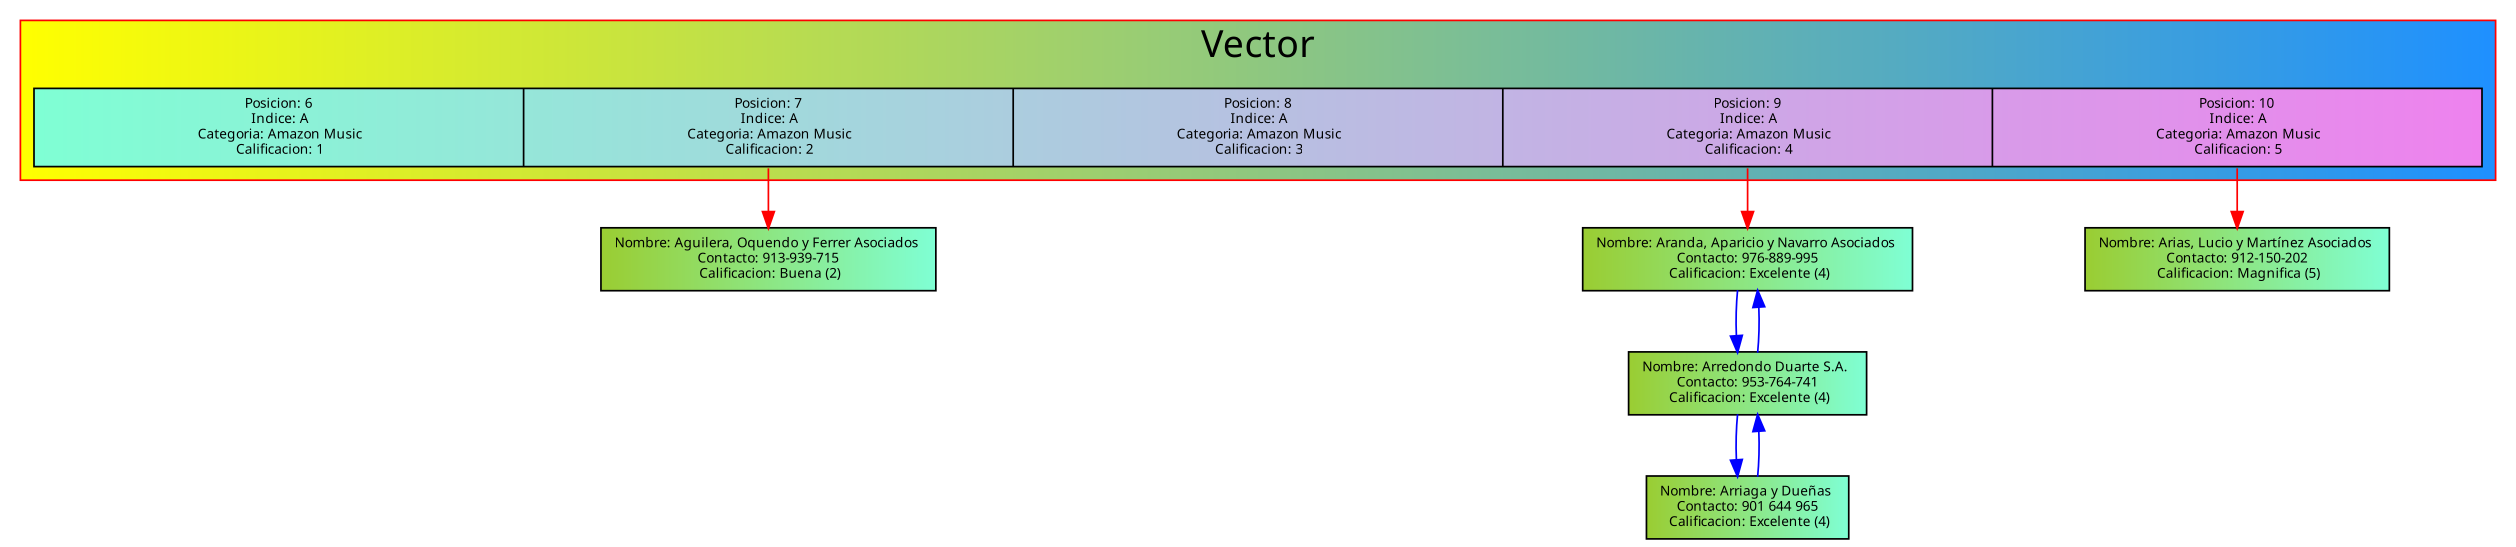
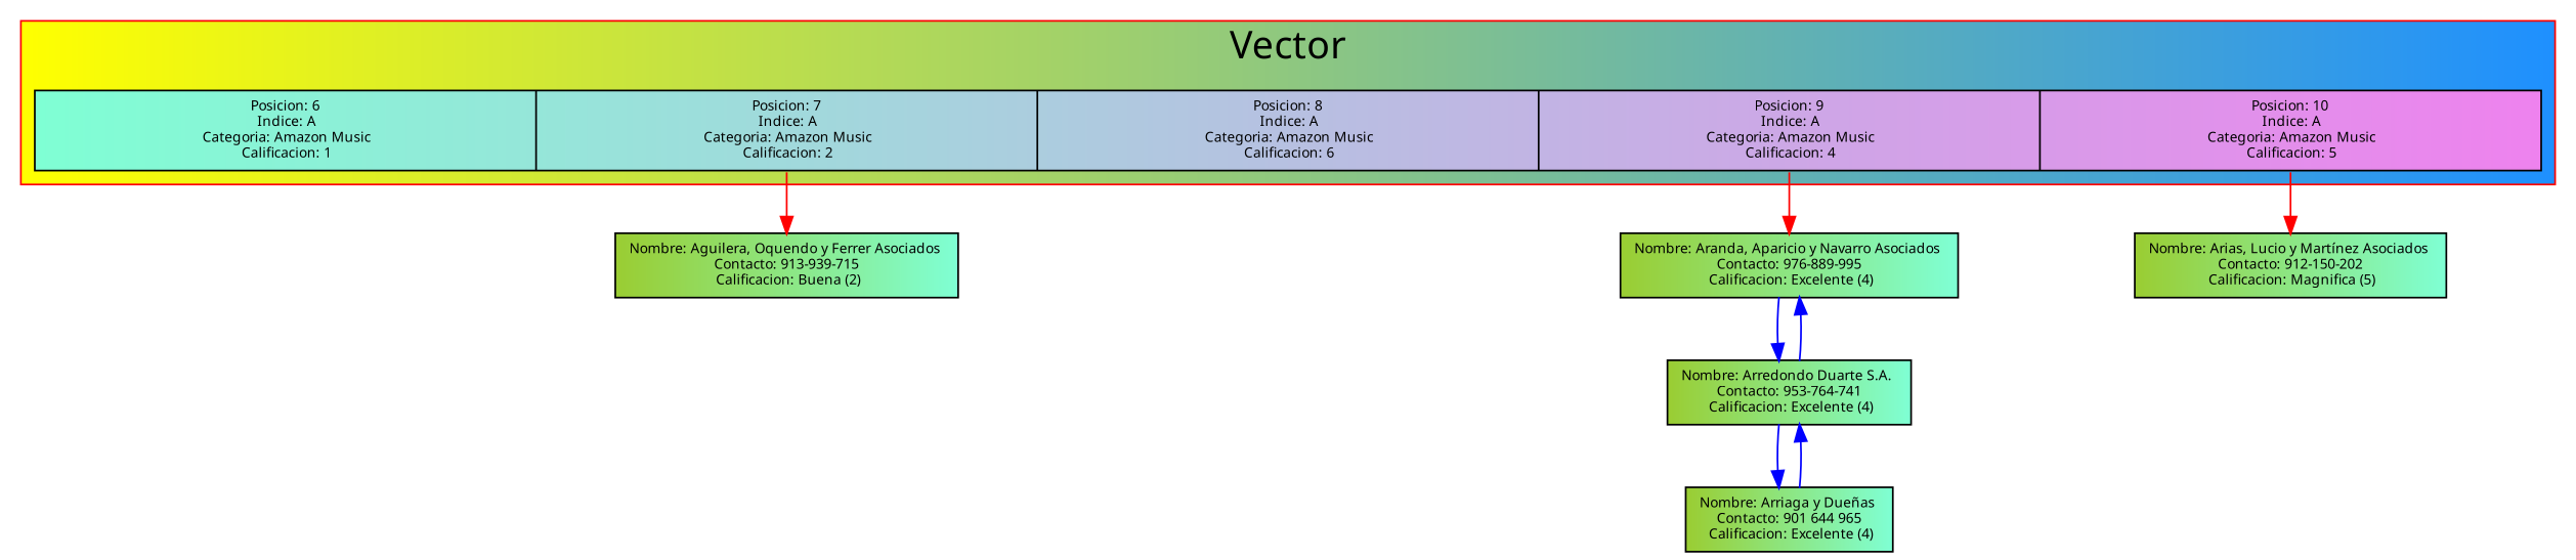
  digraph {
    color=red
    fontname=Verdana
    fontsize=22
    node [fillcolor="yellowgreen:aquamarine" fontname=Verdana fontsize=8 shape=record style=filled]
    edge [color=blue]
-   n1 [fillcolor="aquamarine:violet" label="<5>Posicion: 6\n Indice: A\n Categoria: Amazon Music\n Calificacion: 1|<6>Posicion: 7\n Indice: A\n Categoria: Amazon Music\n Calificacion: 2|<7>Posicion: 8\n Indice: A\n Categoria: Amazon Music\n Calificacion: 3|<8>Posicion: 9\n Indice: A\n Categoria: Amazon Music\n Calificacion: 4|<9>Posicion: 10\n Indice: A\n Categoria: Amazon Music\n Calificacion: 5" width=20]
+   n1 [fillcolor="aquamarine:violet" label="<5>Posicion: 6\n Indice: A\n Categoria: Amazon Music\n Calificacion: 1|<6>Posicion: 7\n Indice: A\n Categoria: Amazon Music\n Calificacion: 2|<7>Posicion: 8\n Indice: A\n Categoria: Amazon Music\n Calificacion: 6|<8>Posicion: 9\n Indice: A\n Categoria: Amazon Music\n Calificacion: 4|<9>Posicion: 10\n Indice: A\n Categoria: Amazon Music\n Calificacion: 5" width=20]
    n2 [label="Nombre: Aguilera, Oquendo y Ferrer Asociados \n Contacto: 913-939-715 \n Calificacion: Buena (2)"]
    n3 [label="Nombre: Aranda, Aparicio y Navarro Asociados \n Contacto: 976-889-995 \n Calificacion: Excelente (4)"]
    n4 [label="Nombre: Arias, Lucio y Martínez Asociados \n Contacto: 912-150-202 \n Calificacion: Magnifica (5)"]
    n5 [label="Nombre: Arredondo Duarte S.A. \n Contacto: 953-764-741 \n Calificacion: Excelente (4)"]
    n6 [label="Nombre: Arriaga y Dueñas \n Contacto: 901 644 965 \n Calificacion: Excelente (4)"]
    subgraph cluster_1 {
      bgcolor="yellow:dodgerblue"
      label=Vector
      n1
    }
    n1 -> n2 [color=red tailport=6]
    n1 -> n3 [color=red tailport=8]
    n1 -> n4 [color=red tailport=9]
    n3 -> n5
    n5 -> n3
    n5 -> n6
    n6 -> n5
  }
